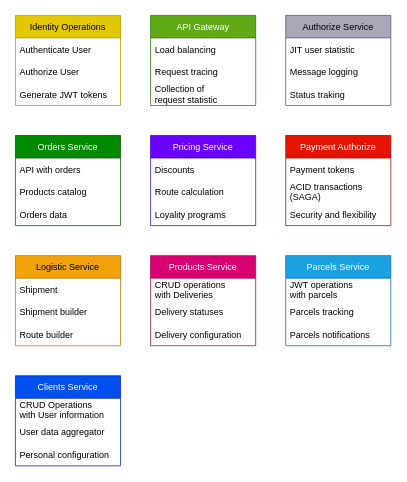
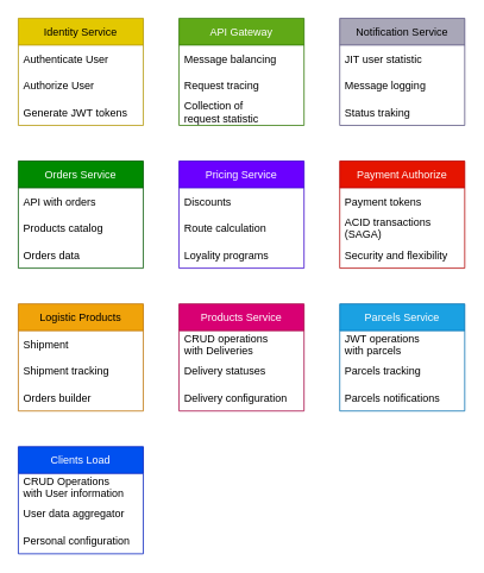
  <mxCell id="0" />
  <mxCell id="1" parent="0" />
- <mxCell id="2" value="Identity Operations" style="swimlane;fontStyle=0;childLayout=stackLayout;horizontal=1;startSize=30;horizontalStack=0;resizeParent=1;resizeParentMax=0;resizeLast=0;collapsible=1;marginBottom=0;fillColor=#e3c800;fontColor=#000000;strokeColor=#B09500;" vertex="1" parent="1"><mxGeometry x="20" y="20" width="140" height="120" as="geometry" /></mxCell>
+ <mxCell id="2" value="Identity Service" style="swimlane;fontStyle=0;childLayout=stackLayout;horizontal=1;startSize=30;horizontalStack=0;resizeParent=1;resizeParentMax=0;resizeLast=0;collapsible=1;marginBottom=0;fillColor=#e3c800;fontColor=#000000;strokeColor=#B09500;" vertex="1" parent="1"><mxGeometry x="20" y="20" width="140" height="120" as="geometry" /></mxCell>
  <mxCell id="3" value="Authenticate User" style="text;strokeColor=none;fillColor=none;align=left;verticalAlign=middle;spacingLeft=4;spacingRight=4;overflow=hidden;points=[[0,0.5],[1,0.5]];portConstraint=eastwest;rotatable=0;" vertex="1" parent="2"><mxGeometry y="30" width="140" height="30" as="geometry" /></mxCell>
  <mxCell id="4" value="Authorize User" style="text;strokeColor=none;fillColor=none;align=left;verticalAlign=middle;spacingLeft=4;spacingRight=4;overflow=hidden;points=[[0,0.5],[1,0.5]];portConstraint=eastwest;rotatable=0;" vertex="1" parent="2"><mxGeometry y="60" width="140" height="30" as="geometry" /></mxCell>
  <mxCell id="5" value="Generate JWT tokens" style="text;strokeColor=none;fillColor=none;align=left;verticalAlign=middle;spacingLeft=4;spacingRight=4;overflow=hidden;points=[[0,0.5],[1,0.5]];portConstraint=eastwest;rotatable=0;" vertex="1" parent="2"><mxGeometry y="90" width="140" height="30" as="geometry" /></mxCell>
- <mxCell id="6" value="Clients Service" style="swimlane;fontStyle=0;childLayout=stackLayout;horizontal=1;startSize=30;horizontalStack=0;resizeParent=1;resizeParentMax=0;resizeLast=0;collapsible=1;marginBottom=0;fillColor=#0050ef;fontColor=#ffffff;strokeColor=#001DBC;" vertex="1" parent="1"><mxGeometry x="20" y="500" width="140" height="120" as="geometry" /></mxCell>
+ <mxCell id="6" value="Clients Load" style="swimlane;fontStyle=0;childLayout=stackLayout;horizontal=1;startSize=30;horizontalStack=0;resizeParent=1;resizeParentMax=0;resizeLast=0;collapsible=1;marginBottom=0;fillColor=#0050ef;fontColor=#ffffff;strokeColor=#001DBC;" vertex="1" parent="1"><mxGeometry x="20" y="500" width="140" height="120" as="geometry" /></mxCell>
  <mxCell id="7" value="CRUD Operations&#10;with User information" style="text;strokeColor=none;fillColor=none;align=left;verticalAlign=middle;spacingLeft=4;spacingRight=4;overflow=hidden;points=[[0,0.5],[1,0.5]];portConstraint=eastwest;rotatable=0;" vertex="1" parent="6"><mxGeometry y="30" width="140" height="30" as="geometry" /></mxCell>
  <mxCell id="8" value="User data aggregator" style="text;strokeColor=none;fillColor=none;align=left;verticalAlign=middle;spacingLeft=4;spacingRight=4;overflow=hidden;points=[[0,0.5],[1,0.5]];portConstraint=eastwest;rotatable=0;" vertex="1" parent="6"><mxGeometry y="60" width="140" height="30" as="geometry" /></mxCell>
  <mxCell id="9" value="Personal configuration" style="text;strokeColor=none;fillColor=none;align=left;verticalAlign=middle;spacingLeft=4;spacingRight=4;overflow=hidden;points=[[0,0.5],[1,0.5]];portConstraint=eastwest;rotatable=0;" vertex="1" parent="6"><mxGeometry y="90" width="140" height="30" as="geometry" /></mxCell>
  <mxCell id="10" value="Products Service" style="swimlane;fontStyle=0;childLayout=stackLayout;horizontal=1;startSize=30;horizontalStack=0;resizeParent=1;resizeParentMax=0;resizeLast=0;collapsible=1;marginBottom=0;fillColor=#d80073;fontColor=#ffffff;strokeColor=#A50040;" vertex="1" parent="1"><mxGeometry x="200" y="340" width="140" height="120" as="geometry" /></mxCell>
  <mxCell id="11" value="CRUD operations&#10;with Deliveries" style="text;strokeColor=none;fillColor=none;align=left;verticalAlign=middle;spacingLeft=4;spacingRight=4;overflow=hidden;points=[[0,0.5],[1,0.5]];portConstraint=eastwest;rotatable=0;" vertex="1" parent="10"><mxGeometry y="30" width="140" height="30" as="geometry" /></mxCell>
  <mxCell id="12" value="Delivery statuses" style="text;strokeColor=none;fillColor=none;align=left;verticalAlign=middle;spacingLeft=4;spacingRight=4;overflow=hidden;points=[[0,0.5],[1,0.5]];portConstraint=eastwest;rotatable=0;" vertex="1" parent="10"><mxGeometry y="60" width="140" height="30" as="geometry" /></mxCell>
  <mxCell id="13" value="Delivery configuration" style="text;strokeColor=none;fillColor=none;align=left;verticalAlign=middle;spacingLeft=4;spacingRight=4;overflow=hidden;points=[[0,0.5],[1,0.5]];portConstraint=eastwest;rotatable=0;" vertex="1" parent="10"><mxGeometry y="90" width="140" height="30" as="geometry" /></mxCell>
  <mxCell id="14" value="Parcels Service" style="swimlane;fontStyle=0;childLayout=stackLayout;horizontal=1;startSize=30;horizontalStack=0;resizeParent=1;resizeParentMax=0;resizeLast=0;collapsible=1;marginBottom=0;fillColor=#1ba1e2;strokeColor=#006EAF;fontColor=#ffffff;" vertex="1" parent="1"><mxGeometry x="380" y="340" width="140" height="120" as="geometry" /></mxCell>
  <mxCell id="15" value="JWT operations &#10;with parcels" style="text;strokeColor=none;fillColor=none;align=left;verticalAlign=middle;spacingLeft=4;spacingRight=4;overflow=hidden;points=[[0,0.5],[1,0.5]];portConstraint=eastwest;rotatable=0;" vertex="1" parent="14"><mxGeometry y="30" width="140" height="30" as="geometry" /></mxCell>
  <mxCell id="16" value="Parcels tracking" style="text;strokeColor=none;fillColor=none;align=left;verticalAlign=middle;spacingLeft=4;spacingRight=4;overflow=hidden;points=[[0,0.5],[1,0.5]];portConstraint=eastwest;rotatable=0;" vertex="1" parent="14"><mxGeometry y="60" width="140" height="30" as="geometry" /></mxCell>
  <mxCell id="17" value="Parcels notifications" style="text;strokeColor=none;fillColor=none;align=left;verticalAlign=middle;spacingLeft=4;spacingRight=4;overflow=hidden;points=[[0,0.5],[1,0.5]];portConstraint=eastwest;rotatable=0;" vertex="1" parent="14"><mxGeometry y="90" width="140" height="30" as="geometry" /></mxCell>
  <mxCell id="18" value="Orders Service" style="swimlane;fontStyle=0;childLayout=stackLayout;horizontal=1;startSize=30;horizontalStack=0;resizeParent=1;resizeParentMax=0;resizeLast=0;collapsible=1;marginBottom=0;fillColor=#008a00;fontColor=#ffffff;strokeColor=#005700;" vertex="1" parent="1"><mxGeometry x="20" y="180" width="140" height="120" as="geometry" /></mxCell>
  <mxCell id="19" value="API with orders" style="text;strokeColor=none;fillColor=none;align=left;verticalAlign=middle;spacingLeft=4;spacingRight=4;overflow=hidden;points=[[0,0.5],[1,0.5]];portConstraint=eastwest;rotatable=0;" vertex="1" parent="18"><mxGeometry y="30" width="140" height="30" as="geometry" /></mxCell>
  <mxCell id="20" value="Products catalog" style="text;strokeColor=none;fillColor=none;align=left;verticalAlign=middle;spacingLeft=4;spacingRight=4;overflow=hidden;points=[[0,0.5],[1,0.5]];portConstraint=eastwest;rotatable=0;" vertex="1" parent="18"><mxGeometry y="60" width="140" height="30" as="geometry" /></mxCell>
  <mxCell id="21" value="Orders data" style="text;strokeColor=none;fillColor=none;align=left;verticalAlign=middle;spacingLeft=4;spacingRight=4;overflow=hidden;points=[[0,0.5],[1,0.5]];portConstraint=eastwest;rotatable=0;" vertex="1" parent="18"><mxGeometry y="90" width="140" height="30" as="geometry" /></mxCell>
- <mxCell id="22" value="Logistic Service" style="swimlane;fontStyle=0;childLayout=stackLayout;horizontal=1;startSize=30;horizontalStack=0;resizeParent=1;resizeParentMax=0;resizeLast=0;collapsible=1;marginBottom=0;fillColor=#f0a30a;fontColor=#000000;strokeColor=#BD7000;" vertex="1" parent="1"><mxGeometry x="20" y="340" width="140" height="120" as="geometry" /></mxCell>
+ <mxCell id="22" value="Logistic Products" style="swimlane;fontStyle=0;childLayout=stackLayout;horizontal=1;startSize=30;horizontalStack=0;resizeParent=1;resizeParentMax=0;resizeLast=0;collapsible=1;marginBottom=0;fillColor=#f0a30a;fontColor=#000000;strokeColor=#BD7000;" vertex="1" parent="1"><mxGeometry x="20" y="340" width="140" height="120" as="geometry" /></mxCell>
  <mxCell id="23" value="Shipment" style="text;strokeColor=none;fillColor=none;align=left;verticalAlign=middle;spacingLeft=4;spacingRight=4;overflow=hidden;points=[[0,0.5],[1,0.5]];portConstraint=eastwest;rotatable=0;" vertex="1" parent="22"><mxGeometry y="30" width="140" height="30" as="geometry" /></mxCell>
- <mxCell id="24" value="Shipment builder" style="text;strokeColor=none;fillColor=none;align=left;verticalAlign=middle;spacingLeft=4;spacingRight=4;overflow=hidden;points=[[0,0.5],[1,0.5]];portConstraint=eastwest;rotatable=0;" vertex="1" parent="22"><mxGeometry y="60" width="140" height="30" as="geometry" /></mxCell>
- <mxCell id="25" value="Route builder" style="text;strokeColor=none;fillColor=none;align=left;verticalAlign=middle;spacingLeft=4;spacingRight=4;overflow=hidden;points=[[0,0.5],[1,0.5]];portConstraint=eastwest;rotatable=0;" vertex="1" parent="22"><mxGeometry y="90" width="140" height="30" as="geometry" /></mxCell>
+ <mxCell id="24" value="Shipment tracking" style="text;strokeColor=none;fillColor=none;align=left;verticalAlign=middle;spacingLeft=4;spacingRight=4;overflow=hidden;points=[[0,0.5],[1,0.5]];portConstraint=eastwest;rotatable=0;" vertex="1" parent="22"><mxGeometry y="60" width="140" height="30" as="geometry" /></mxCell>
+ <mxCell id="25" value="Orders builder" style="text;strokeColor=none;fillColor=none;align=left;verticalAlign=middle;spacingLeft=4;spacingRight=4;overflow=hidden;points=[[0,0.5],[1,0.5]];portConstraint=eastwest;rotatable=0;" vertex="1" parent="22"><mxGeometry y="90" width="140" height="30" as="geometry" /></mxCell>
  <mxCell id="26" value="Pricing Service" style="swimlane;fontStyle=0;childLayout=stackLayout;horizontal=1;startSize=30;horizontalStack=0;resizeParent=1;resizeParentMax=0;resizeLast=0;collapsible=1;marginBottom=0;fillColor=#6a00ff;fontColor=#ffffff;strokeColor=#3700CC;" vertex="1" parent="1"><mxGeometry x="200" y="180" width="140" height="120" as="geometry" /></mxCell>
  <mxCell id="27" value="Discounts" style="text;strokeColor=none;fillColor=none;align=left;verticalAlign=middle;spacingLeft=4;spacingRight=4;overflow=hidden;points=[[0,0.5],[1,0.5]];portConstraint=eastwest;rotatable=0;" vertex="1" parent="26"><mxGeometry y="30" width="140" height="30" as="geometry" /></mxCell>
  <mxCell id="28" value="Route calculation" style="text;strokeColor=none;fillColor=none;align=left;verticalAlign=middle;spacingLeft=4;spacingRight=4;overflow=hidden;points=[[0,0.5],[1,0.5]];portConstraint=eastwest;rotatable=0;" vertex="1" parent="26"><mxGeometry y="60" width="140" height="30" as="geometry" /></mxCell>
  <mxCell id="29" value="Loyality programs" style="text;strokeColor=none;fillColor=none;align=left;verticalAlign=middle;spacingLeft=4;spacingRight=4;overflow=hidden;points=[[0,0.5],[1,0.5]];portConstraint=eastwest;rotatable=0;" vertex="1" parent="26"><mxGeometry y="90" width="140" height="30" as="geometry" /></mxCell>
- <mxCell id="30" value="Authorize Service" style="swimlane;fontStyle=0;childLayout=stackLayout;horizontal=1;startSize=30;horizontalStack=0;resizeParent=1;resizeParentMax=0;resizeLast=0;collapsible=1;marginBottom=0;fillColor=#A9A7B8;strokeColor=#56517e;" vertex="1" parent="1"><mxGeometry x="380" y="20" width="140" height="120" as="geometry" /></mxCell>
+ <mxCell id="30" value="Notification Service" style="swimlane;fontStyle=0;childLayout=stackLayout;horizontal=1;startSize=30;horizontalStack=0;resizeParent=1;resizeParentMax=0;resizeLast=0;collapsible=1;marginBottom=0;fillColor=#A9A7B8;strokeColor=#56517e;" vertex="1" parent="1"><mxGeometry x="380" y="20" width="140" height="120" as="geometry" /></mxCell>
  <mxCell id="31" value="JIT user statistic" style="text;strokeColor=none;fillColor=none;align=left;verticalAlign=middle;spacingLeft=4;spacingRight=4;overflow=hidden;points=[[0,0.5],[1,0.5]];portConstraint=eastwest;rotatable=0;" vertex="1" parent="30"><mxGeometry y="30" width="140" height="30" as="geometry" /></mxCell>
  <mxCell id="32" value="Message logging" style="text;strokeColor=none;fillColor=none;align=left;verticalAlign=middle;spacingLeft=4;spacingRight=4;overflow=hidden;points=[[0,0.5],[1,0.5]];portConstraint=eastwest;rotatable=0;" vertex="1" parent="30"><mxGeometry y="60" width="140" height="30" as="geometry" /></mxCell>
  <mxCell id="33" value="Status traking" style="text;strokeColor=none;fillColor=none;align=left;verticalAlign=middle;spacingLeft=4;spacingRight=4;overflow=hidden;points=[[0,0.5],[1,0.5]];portConstraint=eastwest;rotatable=0;" vertex="1" parent="30"><mxGeometry y="90" width="140" height="30" as="geometry" /></mxCell>
  <mxCell id="34" value="API Gateway" style="swimlane;fontStyle=0;childLayout=stackLayout;horizontal=1;startSize=30;horizontalStack=0;resizeParent=1;resizeParentMax=0;resizeLast=0;collapsible=1;marginBottom=0;fillColor=#60a917;fontColor=#ffffff;strokeColor=#2D7600;" vertex="1" parent="1"><mxGeometry x="200" y="20" width="140" height="120" as="geometry" /></mxCell>
- <mxCell id="35" value="Load balancing" style="text;strokeColor=none;fillColor=none;align=left;verticalAlign=middle;spacingLeft=4;spacingRight=4;overflow=hidden;points=[[0,0.5],[1,0.5]];portConstraint=eastwest;rotatable=0;" vertex="1" parent="34"><mxGeometry y="30" width="140" height="30" as="geometry" /></mxCell>
+ <mxCell id="35" value="Message balancing" style="text;strokeColor=none;fillColor=none;align=left;verticalAlign=middle;spacingLeft=4;spacingRight=4;overflow=hidden;points=[[0,0.5],[1,0.5]];portConstraint=eastwest;rotatable=0;" vertex="1" parent="34"><mxGeometry y="30" width="140" height="30" as="geometry" /></mxCell>
  <mxCell id="36" value="Request tracing" style="text;strokeColor=none;fillColor=none;align=left;verticalAlign=middle;spacingLeft=4;spacingRight=4;overflow=hidden;points=[[0,0.5],[1,0.5]];portConstraint=eastwest;rotatable=0;" vertex="1" parent="34"><mxGeometry y="60" width="140" height="30" as="geometry" /></mxCell>
  <mxCell id="37" value="Collection of &#10;request statistic" style="text;strokeColor=none;fillColor=none;align=left;verticalAlign=middle;spacingLeft=4;spacingRight=4;overflow=hidden;points=[[0,0.5],[1,0.5]];portConstraint=eastwest;rotatable=0;" vertex="1" parent="34"><mxGeometry y="90" width="140" height="30" as="geometry" /></mxCell>
  <mxCell id="38" value="Payment Authorize" style="swimlane;fontStyle=0;childLayout=stackLayout;horizontal=1;startSize=30;horizontalStack=0;resizeParent=1;resizeParentMax=0;resizeLast=0;collapsible=1;marginBottom=0;fillColor=#e51400;fontColor=#ffffff;strokeColor=#B20000;" vertex="1" parent="1"><mxGeometry x="380" y="180" width="140" height="120" as="geometry" /></mxCell>
  <mxCell id="39" value="Payment tokens" style="text;strokeColor=none;fillColor=none;align=left;verticalAlign=middle;spacingLeft=4;spacingRight=4;overflow=hidden;points=[[0,0.5],[1,0.5]];portConstraint=eastwest;rotatable=0;" vertex="1" parent="38"><mxGeometry y="30" width="140" height="30" as="geometry" /></mxCell>
  <mxCell id="40" value="ACID transactions &#10;(SAGA)" style="text;strokeColor=none;fillColor=none;align=left;verticalAlign=middle;spacingLeft=4;spacingRight=4;overflow=hidden;points=[[0,0.5],[1,0.5]];portConstraint=eastwest;rotatable=0;" vertex="1" parent="38"><mxGeometry y="60" width="140" height="30" as="geometry" /></mxCell>
  <mxCell id="41" value="Security and flexibility" style="text;strokeColor=none;fillColor=none;align=left;verticalAlign=middle;spacingLeft=4;spacingRight=4;overflow=hidden;points=[[0,0.5],[1,0.5]];portConstraint=eastwest;rotatable=0;" vertex="1" parent="38"><mxGeometry y="90" width="140" height="30" as="geometry" /></mxCell>
